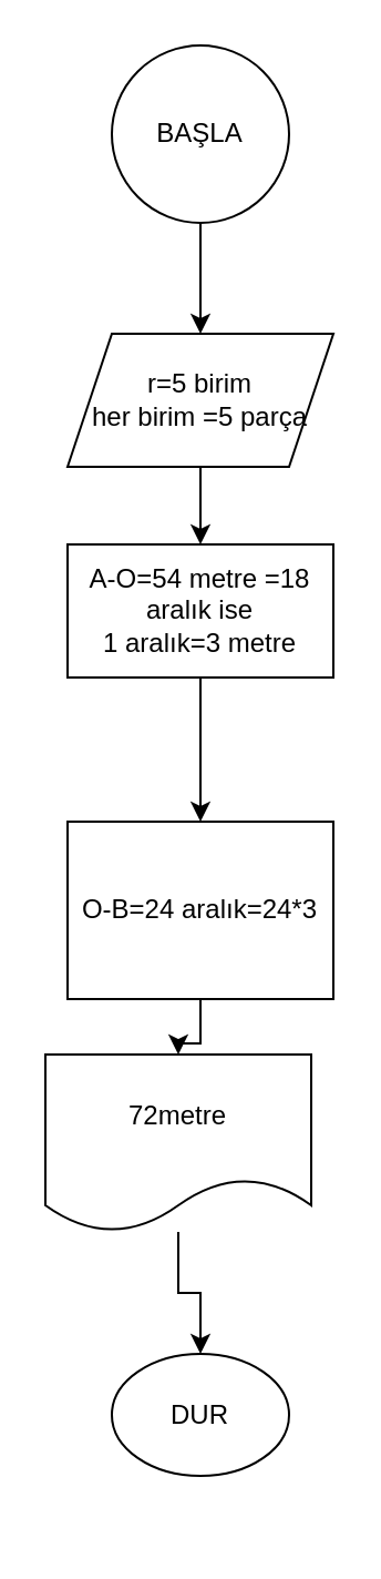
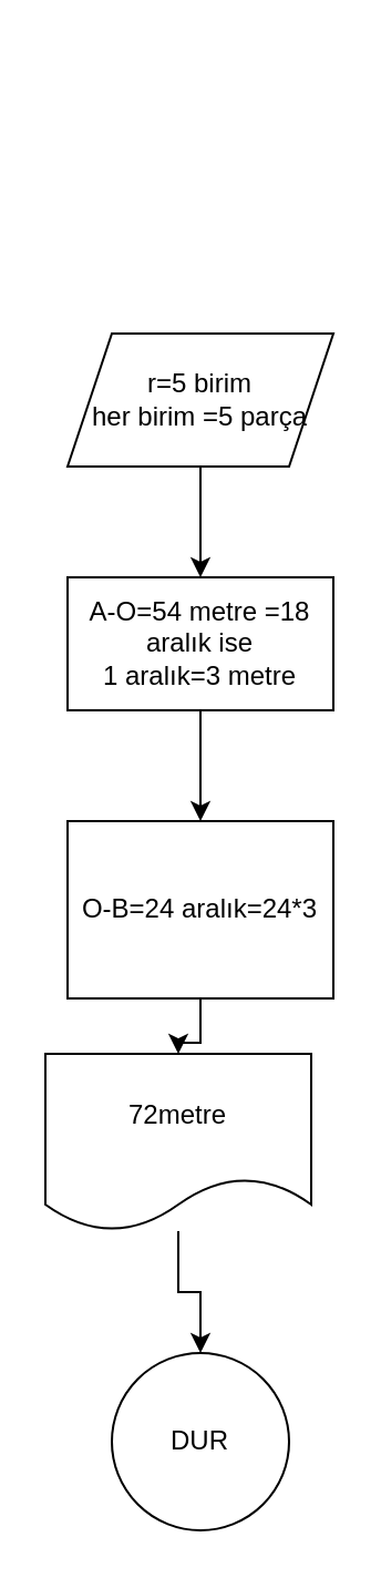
  <mxCell id="0" />
  <mxCell id="1" parent="0" />
- <mxCell id="2" value="DUR" style="ellipse;whiteSpace=wrap;html=1;aspect=fixed;" vertex="1" parent="1"><mxGeometry x="50" y="610" width="80" height="55" as="geometry" /></mxCell>
- <mxCell id="3" value="" style="edgeStyle=orthogonalEdgeStyle;rounded=0;orthogonalLoop=1;jettySize=auto;html=1;" edge="1" parent="1" source="4" target="6"><mxGeometry relative="1" as="geometry" /></mxCell>
- <mxCell id="4" value="BAŞLA" style="ellipse;whiteSpace=wrap;html=1;aspect=fixed;" vertex="1" parent="1"><mxGeometry x="50" y="20" width="80" height="80" as="geometry" /></mxCell>
+ <mxCell id="2" value="DUR" style="ellipse;whiteSpace=wrap;html=1;aspect=fixed;" vertex="1" parent="1"><mxGeometry x="50" y="610" width="80" height="80" as="geometry" /></mxCell>
  <mxCell id="5" value="" style="edgeStyle=orthogonalEdgeStyle;rounded=0;orthogonalLoop=1;jettySize=auto;html=1;" edge="1" parent="1" source="6" target="8"><mxGeometry relative="1" as="geometry" /></mxCell>
  <mxCell id="6" value="r=5 birim&lt;br&gt;her birim =5 parça" style="shape=parallelogram;perimeter=parallelogramPerimeter;whiteSpace=wrap;html=1;fixedSize=1;" vertex="1" parent="1"><mxGeometry x="30" y="150" width="120" height="60" as="geometry" /></mxCell>
  <mxCell id="7" value="" style="edgeStyle=orthogonalEdgeStyle;rounded=0;orthogonalLoop=1;jettySize=auto;html=1;" edge="1" parent="1" source="8" target="10"><mxGeometry relative="1" as="geometry" /></mxCell>
- <mxCell id="8" value="A-O=54 metre =18 aralık ise&lt;br&gt;1 aralık=3 metre" style="rounded=0;whiteSpace=wrap;html=1;" vertex="1" parent="1"><mxGeometry x="30" y="245" width="120" height="60" as="geometry" /></mxCell>
+ <mxCell id="8" value="A-O=54 metre =18 aralık ise&lt;br&gt;1 aralık=3 metre" style="rounded=0;whiteSpace=wrap;html=1;" vertex="1" parent="1"><mxGeometry x="30" y="260" width="120" height="60" as="geometry" /></mxCell>
  <mxCell id="9" value="" style="edgeStyle=orthogonalEdgeStyle;rounded=0;orthogonalLoop=1;jettySize=auto;html=1;" edge="1" parent="1" source="10" target="12"><mxGeometry relative="1" as="geometry" /></mxCell>
  <mxCell id="10" value="O-B=24 aralık=24*3&lt;br&gt;" style="whiteSpace=wrap;html=1;rounded=0;" vertex="1" parent="1"><mxGeometry x="30" y="370" width="120" height="80" as="geometry" /></mxCell>
  <mxCell id="11" value="" style="edgeStyle=orthogonalEdgeStyle;rounded=0;orthogonalLoop=1;jettySize=auto;html=1;" edge="1" parent="1" source="12" target="2"><mxGeometry relative="1" as="geometry" /></mxCell>
  <mxCell id="12" value="72metre" style="shape=document;whiteSpace=wrap;html=1;boundedLbl=1;" vertex="1" parent="1"><mxGeometry x="20" y="475" width="120" height="80" as="geometry" /></mxCell>
